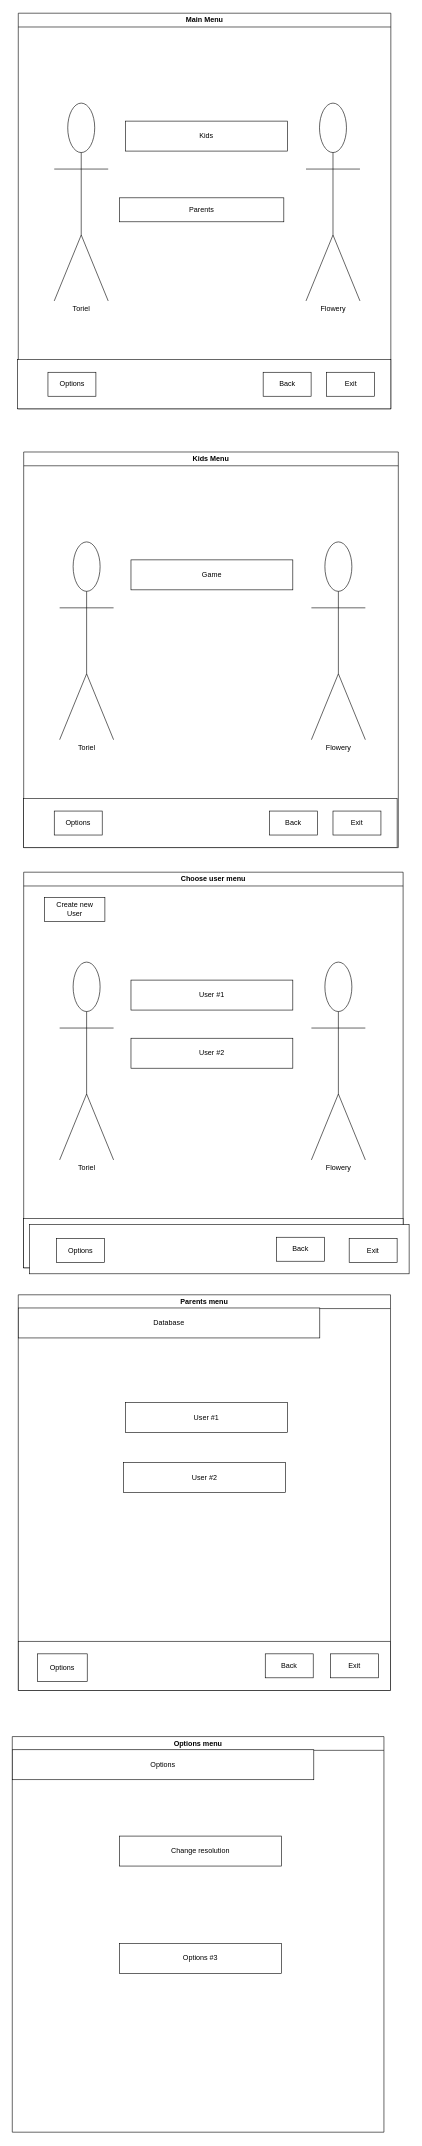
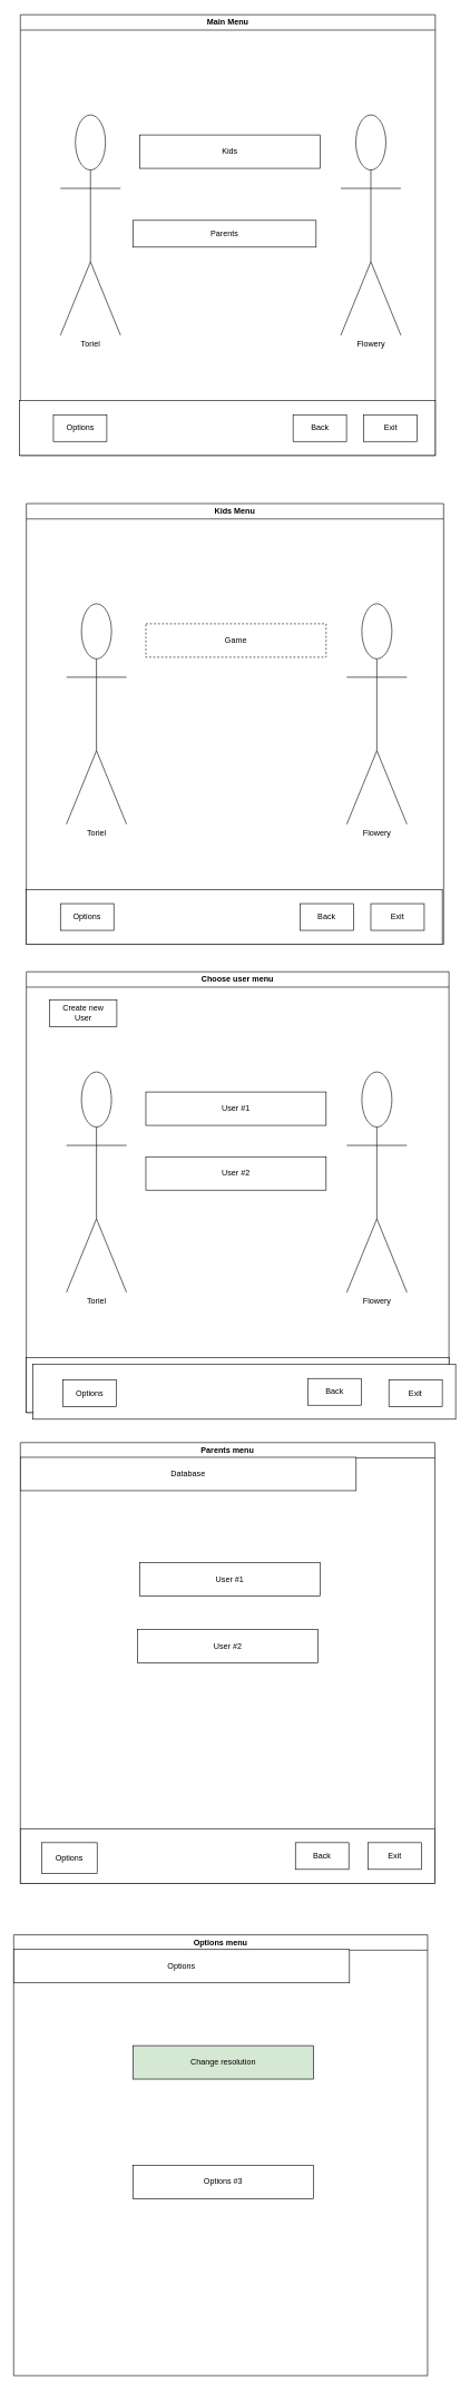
  <mxCell id="0" />
  <mxCell id="1" parent="0" />
  <mxCell id="2" value="Parents menu" style="swimlane;whiteSpace=wrap;html=1;startSize=23;" parent="1" vertex="1"><mxGeometry x="30" y="2158" width="621" height="660" as="geometry" /></mxCell>
  <mxCell id="3" value="User #1" style="rounded=0;whiteSpace=wrap;html=1;" parent="2" vertex="1"><mxGeometry x="179" y="180" width="270" height="50" as="geometry" /></mxCell>
  <mxCell id="4" value="" style="whiteSpace=wrap;html=1;" vertex="1" parent="2"><mxGeometry y="578" width="621" height="82" as="geometry" /></mxCell>
  <mxCell id="5" value="Options" style="rounded=0;whiteSpace=wrap;html=1;" parent="2" vertex="1"><mxGeometry x="32" y="599" width="83" height="46" as="geometry" /></mxCell>
  <mxCell id="6" value="Database" style="rounded=0;whiteSpace=wrap;html=1;" vertex="1" parent="2"><mxGeometry y="22" width="503" height="50" as="geometry" /></mxCell>
  <mxCell id="7" value="Back" style="rounded=0;whiteSpace=wrap;html=1;" vertex="1" parent="2"><mxGeometry x="412" y="599" width="80" height="40" as="geometry" /></mxCell>
  <mxCell id="8" value="Exit" style="rounded=0;whiteSpace=wrap;html=1;" vertex="1" parent="2"><mxGeometry x="521" y="599" width="80" height="40" as="geometry" /></mxCell>
  <mxCell id="9" value="User #2" style="rounded=0;whiteSpace=wrap;html=1;" vertex="1" parent="2"><mxGeometry x="175.5" y="280" width="270" height="50" as="geometry" /></mxCell>
  <mxCell id="10" value="Main Menu" style="swimlane;whiteSpace=wrap;html=1;" parent="1" vertex="1"><mxGeometry x="30" y="20" width="621.5" height="660" as="geometry" /></mxCell>
  <mxCell id="11" value="Toriel" style="shape=umlActor;verticalLabelPosition=bottom;verticalAlign=top;html=1;outlineConnect=0;" parent="10" vertex="1"><mxGeometry x="60" y="150" width="90" height="330" as="geometry" /></mxCell>
  <mxCell id="12" value="Flowery" style="shape=umlActor;verticalLabelPosition=bottom;verticalAlign=top;html=1;outlineConnect=0;" parent="10" vertex="1"><mxGeometry x="480" y="150" width="90" height="330" as="geometry" /></mxCell>
  <mxCell id="13" value="Kids" style="rounded=0;whiteSpace=wrap;html=1;" parent="10" vertex="1"><mxGeometry x="179" y="180" width="270" height="50" as="geometry" /></mxCell>
  <mxCell id="14" value="Parents" style="rounded=0;whiteSpace=wrap;html=1;" parent="10" vertex="1"><mxGeometry x="169" y="308" width="274" height="40" as="geometry" /></mxCell>
  <mxCell id="15" value="" style="whiteSpace=wrap;html=1;" vertex="1" parent="10"><mxGeometry x="-1.5" y="578" width="623" height="82" as="geometry" /></mxCell>
  <mxCell id="16" value="Options" style="rounded=0;whiteSpace=wrap;html=1;" vertex="1" parent="10"><mxGeometry x="49.5" y="599" width="80" height="40" as="geometry" /></mxCell>
  <mxCell id="17" value="Back" style="rounded=0;whiteSpace=wrap;html=1;" vertex="1" parent="10"><mxGeometry x="408.5" y="599" width="80" height="40" as="geometry" /></mxCell>
  <mxCell id="18" value="Exit" style="rounded=0;whiteSpace=wrap;html=1;" vertex="1" parent="10"><mxGeometry x="514.5" y="599" width="80" height="40" as="geometry" /></mxCell>
  <mxCell id="19" value="Kids Menu" style="swimlane;whiteSpace=wrap;html=1;startSize=23;" parent="1" vertex="1"><mxGeometry x="39" y="752" width="625" height="660" as="geometry" /></mxCell>
  <mxCell id="20" value="Toriel" style="shape=umlActor;verticalLabelPosition=bottom;verticalAlign=top;html=1;outlineConnect=0;" parent="19" vertex="1"><mxGeometry x="60" y="150" width="90" height="330" as="geometry" /></mxCell>
  <mxCell id="21" value="Flowery" style="shape=umlActor;verticalLabelPosition=bottom;verticalAlign=top;html=1;outlineConnect=0;" parent="19" vertex="1"><mxGeometry x="480" y="150" width="90" height="330" as="geometry" /></mxCell>
- <mxCell id="22" value="Game" style="rounded=0;whiteSpace=wrap;html=1;" parent="19" vertex="1"><mxGeometry x="179" y="180" width="270" height="50" as="geometry" /></mxCell>
+ <mxCell id="22" value="Game" style="rounded=0;whiteSpace=wrap;html=1;dashed=1;" parent="19" vertex="1"><mxGeometry x="179" y="180" width="270" height="50" as="geometry" /></mxCell>
  <mxCell id="23" value="" style="whiteSpace=wrap;html=1;" vertex="1" parent="19"><mxGeometry y="578" width="623" height="82" as="geometry" /></mxCell>
  <mxCell id="24" value="Options" style="rounded=0;whiteSpace=wrap;html=1;" parent="19" vertex="1"><mxGeometry x="51" y="599" width="80" height="40" as="geometry" /></mxCell>
  <mxCell id="25" value="Back" style="rounded=0;whiteSpace=wrap;html=1;" vertex="1" parent="19"><mxGeometry x="410" y="599" width="80" height="40" as="geometry" /></mxCell>
  <mxCell id="26" value="Exit" style="rounded=0;whiteSpace=wrap;html=1;" vertex="1" parent="19"><mxGeometry x="516" y="599" width="80" height="40" as="geometry" /></mxCell>
  <mxCell id="27" value="Choose user menu" style="swimlane;whiteSpace=wrap;html=1;startSize=23;" parent="1" vertex="1"><mxGeometry x="39" y="1453" width="633" height="660" as="geometry" /></mxCell>
  <mxCell id="28" value="Toriel" style="shape=umlActor;verticalLabelPosition=bottom;verticalAlign=top;html=1;outlineConnect=0;" parent="27" vertex="1"><mxGeometry x="60" y="150" width="90" height="330" as="geometry" /></mxCell>
  <mxCell id="29" value="Flowery" style="shape=umlActor;verticalLabelPosition=bottom;verticalAlign=top;html=1;outlineConnect=0;" parent="27" vertex="1"><mxGeometry x="480" y="150" width="90" height="330" as="geometry" /></mxCell>
  <mxCell id="30" value="User #1" style="rounded=0;whiteSpace=wrap;html=1;" parent="27" vertex="1"><mxGeometry x="179" y="180" width="270" height="50" as="geometry" /></mxCell>
  <mxCell id="31" value="User #2" style="rounded=0;whiteSpace=wrap;html=1;" parent="27" vertex="1"><mxGeometry x="179" y="277" width="270" height="50" as="geometry" /></mxCell>
  <mxCell id="32" value="" style="whiteSpace=wrap;html=1;" vertex="1" parent="27"><mxGeometry y="578" width="633" height="82" as="geometry" /></mxCell>
  <mxCell id="33" value="Options" style="rounded=0;whiteSpace=wrap;html=1;" vertex="1" parent="27"><mxGeometry x="45" y="601" width="80" height="40" as="geometry" /></mxCell>
  <mxCell id="34" value="Back" style="rounded=0;whiteSpace=wrap;html=1;" vertex="1" parent="27"><mxGeometry x="412" y="599" width="80" height="40" as="geometry" /></mxCell>
  <mxCell id="35" value="Exit" style="rounded=0;whiteSpace=wrap;html=1;" vertex="1" parent="27"><mxGeometry x="533" y="601" width="80" height="40" as="geometry" /></mxCell>
  <mxCell id="36" value="&lt;div&gt;Create new&lt;/div&gt;&lt;div&gt;User&lt;br&gt;&lt;/div&gt;" style="rounded=0;whiteSpace=wrap;html=1;" vertex="1" parent="27"><mxGeometry x="34.5" y="42" width="101" height="40" as="geometry" /></mxCell>
  <mxCell id="37" value="Options menu" style="swimlane;whiteSpace=wrap;html=1;startSize=23;" vertex="1" parent="1"><mxGeometry x="20" y="2895" width="620" height="660" as="geometry" /></mxCell>
- <mxCell id="38" value="Change resolution" style="rounded=0;whiteSpace=wrap;html=1;" vertex="1" parent="37"><mxGeometry x="179" y="166" width="270" height="50" as="geometry" /></mxCell>
+ <mxCell id="38" value="Change resolution" style="rounded=0;whiteSpace=wrap;html=1;fillColor=#d5e8d4;" vertex="1" parent="37"><mxGeometry x="179" y="166" width="270" height="50" as="geometry" /></mxCell>
  <mxCell id="39" value="Options" style="rounded=0;whiteSpace=wrap;html=1;" vertex="1" parent="37"><mxGeometry y="22" width="503" height="50" as="geometry" /></mxCell>
  <mxCell id="40" value="Options #3" style="rounded=0;whiteSpace=wrap;html=1;" vertex="1" parent="37"><mxGeometry x="179" y="345" width="270" height="50" as="geometry" /></mxCell>
  <mxCell id="41" value="" style="whiteSpace=wrap;html=1;" vertex="1" parent="1"><mxGeometry x="49" y="2041" width="633" height="82" as="geometry" /></mxCell>
  <mxCell id="42" value="Options" style="rounded=0;whiteSpace=wrap;html=1;" vertex="1" parent="1"><mxGeometry x="94" y="2064" width="80" height="40" as="geometry" /></mxCell>
  <mxCell id="43" value="Back" style="rounded=0;whiteSpace=wrap;html=1;" vertex="1" parent="1"><mxGeometry x="461" y="2062" width="80" height="40" as="geometry" /></mxCell>
  <mxCell id="44" value="Exit" style="rounded=0;whiteSpace=wrap;html=1;" vertex="1" parent="1"><mxGeometry x="582" y="2064" width="80" height="40" as="geometry" /></mxCell>
